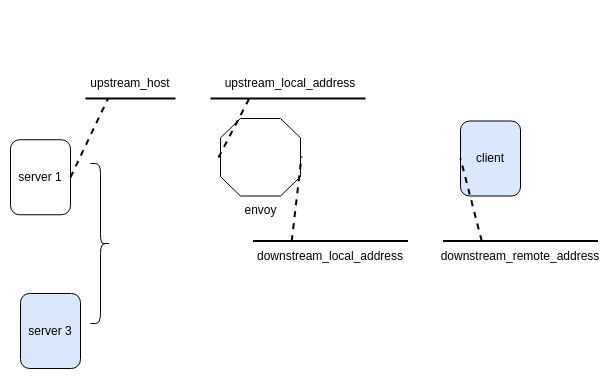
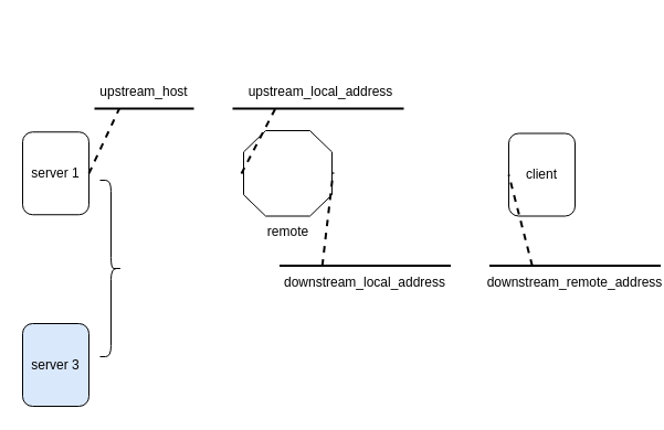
  <mxCell id="0" />
  <mxCell id="1" parent="0" />
- <mxCell id="2" value="envoy" style="verticalLabelPosition=bottom;verticalAlign=top;html=1;shape=mxgraph.basic.polygon;polyCoords=[[0.25,0],[0.75,0],[1,0.25],[1,0.75],[0.75,1],[0.25,1],[0,0.75],[0,0.25]];polyline=0;" vertex="1" parent="1"><mxGeometry x="220" y="118" width="80" height="77.5" as="geometry" /></mxCell>
- <mxCell id="3" value="client" style="rounded=1;whiteSpace=wrap;html=1;fillColor=#dae8fc;" vertex="1" parent="1"><mxGeometry x="460" y="120.5" width="60" height="75" as="geometry" /></mxCell>
- <mxCell id="4" value="server 1" style="rounded=1;whiteSpace=wrap;html=1;" vertex="1" parent="1"><mxGeometry x="10" y="139.25" width="60" height="75" as="geometry" /></mxCell>
+ <mxCell id="2" value="remote" style="verticalLabelPosition=bottom;verticalAlign=top;html=1;shape=mxgraph.basic.polygon;polyCoords=[[0.25,0],[0.75,0],[1,0.25],[1,0.75],[0.75,1],[0.25,1],[0,0.75],[0,0.25]];polyline=0;" vertex="1" parent="1"><mxGeometry x="220" y="118" width="80" height="77.5" as="geometry" /></mxCell>
+ <mxCell id="3" value="client" style="rounded=1;whiteSpace=wrap;html=1;" vertex="1" parent="1"><mxGeometry x="460" y="120.5" width="60" height="75" as="geometry" /></mxCell>
+ <mxCell id="4" value="server 1" style="rounded=1;whiteSpace=wrap;html=1;" vertex="1" parent="1"><mxGeometry x="20" y="119.25" width="60" height="75" as="geometry" /></mxCell>
  <mxCell id="5" value="server 3" style="rounded=1;whiteSpace=wrap;html=1;fillColor=#dae8fc;" vertex="1" parent="1"><mxGeometry x="20" y="293" width="60" height="75" as="geometry" /></mxCell>
  <mxCell id="6" value="" style="shape=curlyBracket;whiteSpace=wrap;html=1;rounded=1;rotation=-180;" vertex="1" parent="1"><mxGeometry x="90" y="163" width="20" height="160" as="geometry" /></mxCell>
  <mxCell id="7" value="upstream_host" style="text;html=1;strokeColor=none;fillColor=none;align=center;verticalAlign=middle;whiteSpace=wrap;rounded=0;" vertex="1" parent="1"><mxGeometry x="110" y="73" width="40" height="20" as="geometry" /></mxCell>
  <mxCell id="8" value="" style="line;strokeWidth=2;direction=south;html=1;rotation=90;" vertex="1" parent="1"><mxGeometry x="125" y="53" width="10" height="90" as="geometry" /></mxCell>
  <mxCell id="9" value="" style="endArrow=none;dashed=1;html=1;strokeWidth=2;entryX=0.75;entryY=0.5;entryDx=0;entryDy=0;entryPerimeter=0;exitX=1;exitY=0.5;exitDx=0;exitDy=0;" edge="1" parent="1" source="4" target="8"><mxGeometry width="50" height="50" relative="1" as="geometry"><mxPoint x="110" y="153" as="sourcePoint" /><mxPoint x="160" y="103" as="targetPoint" /></mxGeometry></mxCell>
  <mxCell id="10" value="upstream_local_address" style="text;html=1;strokeColor=none;fillColor=none;align=center;verticalAlign=middle;whiteSpace=wrap;rounded=0;" vertex="1" parent="1"><mxGeometry x="270" y="73" width="40" height="20" as="geometry" /></mxCell>
  <mxCell id="11" value="" style="line;strokeWidth=2;direction=south;html=1;rotation=90;" vertex="1" parent="1"><mxGeometry x="282.5" y="20.5" width="10" height="155" as="geometry" /></mxCell>
  <mxCell id="12" value="" style="endArrow=none;dashed=1;html=1;strokeWidth=2;entryX=0.75;entryY=0.5;entryDx=0;entryDy=0;entryPerimeter=0;exitX=-0.025;exitY=0.503;exitDx=0;exitDy=0;exitPerimeter=0;" edge="1" parent="1" source="2" target="11"><mxGeometry width="50" height="50" relative="1" as="geometry"><mxPoint x="170" y="213" as="sourcePoint" /><mxPoint x="220" y="163" as="targetPoint" /></mxGeometry></mxCell>
  <mxCell id="13" value="downstream_local_address" style="text;html=1;strokeColor=none;fillColor=none;align=center;verticalAlign=middle;whiteSpace=wrap;rounded=0;" vertex="1" parent="1"><mxGeometry x="310" y="245.5" width="40" height="20" as="geometry" /></mxCell>
  <mxCell id="14" value="" style="line;strokeWidth=2;direction=south;html=1;rotation=90;" vertex="1" parent="1"><mxGeometry x="325" y="163" width="10" height="155" as="geometry" /></mxCell>
  <mxCell id="15" value="" style="endArrow=none;dashed=1;html=1;strokeWidth=2;entryX=1.013;entryY=0.49;entryDx=0;entryDy=0;entryPerimeter=0;exitX=0.75;exitY=0.5;exitDx=0;exitDy=0;exitPerimeter=0;" edge="1" parent="1" source="14" target="2"><mxGeometry width="50" height="50" relative="1" as="geometry"><mxPoint x="250" y="383" as="sourcePoint" /><mxPoint x="300" y="333" as="targetPoint" /></mxGeometry></mxCell>
  <mxCell id="16" value="downstream_remote_address" style="text;html=1;strokeColor=none;fillColor=none;align=center;verticalAlign=middle;whiteSpace=wrap;rounded=0;" vertex="1" parent="1"><mxGeometry x="500" y="245.5" width="40" height="20" as="geometry" /></mxCell>
  <mxCell id="17" value="" style="line;strokeWidth=2;direction=south;html=1;rotation=90;" vertex="1" parent="1"><mxGeometry x="515" y="163" width="10" height="155" as="geometry" /></mxCell>
  <mxCell id="18" value="" style="endArrow=none;dashed=1;html=1;strokeWidth=2;entryX=0;entryY=0.5;entryDx=0;entryDy=0;exitX=0.75;exitY=0.5;exitDx=0;exitDy=0;exitPerimeter=0;" edge="1" parent="1" source="17" target="3"><mxGeometry width="50" height="50" relative="1" as="geometry"><mxPoint x="380" y="383" as="sourcePoint" /><mxPoint x="430" y="333" as="targetPoint" /></mxGeometry></mxCell>
